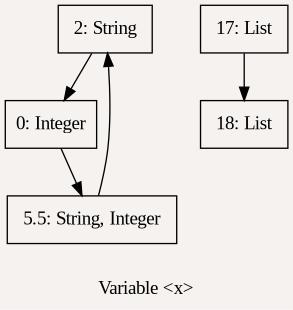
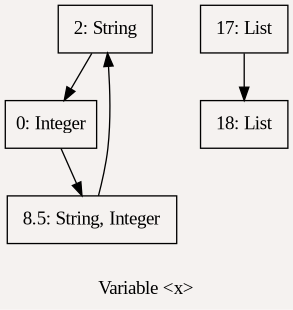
  digraph {
    bgcolor="#f5f2f0"
    fontname="Liberation Serif"
    label="Variable <x>"
    node [fontname="Liberation Serif" shape=box]
    edge [fontname="Liberation Serif"]
    n1 [label=" 2: String "]
    n2 [label="0: Integer"]
-   n3 [label="5.5: String, Integer"]
+   n3 [label=" 8.5: String, Integer "]
    n4 [label=" 17: List "]
    n5 [label=" 18: List "]
    n1 -> n2
    n2 -> n3
    n3 -> n1
    n4 -> n5
  }
